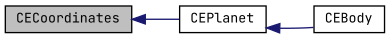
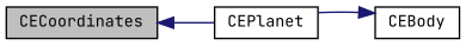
  digraph {
    fontname="JetBrains Mono"
    rankdir=LR
    node [color=black fillcolor=white fontname="JetBrains Mono" fontsize=10 shape=record style=filled]
    edge [color=midnightblue dir=back fontname="JetBrains Mono" fontsize=10 labelfontname=Helvetica labelfontsize=10 style=solid]
    n1 [fillcolor=grey75 fontcolor=black height=0.2 label=CECoordinates width=0.4]
    n2 [height=0.2 label=CEPlanet width=0.4]
    n3 [height=0.2 label=CEBody width=0.4]
    n1 -> n2
-   n2 -> n3
+   n3 -> n2
  }
